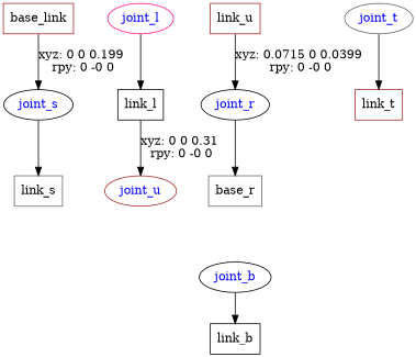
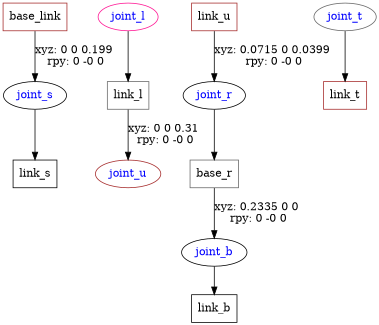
  digraph {
    node [color=black shape=box]
    n1 [color=brown label=base_link]
    joint_s [fontcolor=blue shape=ellipse]
-   n3 [color=gray40 label=link_s]
+   n3 [label=link_s]
    joint_l [color=deeppink fontcolor=blue shape=ellipse]
-   n5 [label=link_l]
+   n5 [color=gray40 label=link_l]
    joint_u [color=brown fontcolor=blue shape=ellipse]
    n7 [color=brown label=link_u]
    joint_r [fontcolor=blue shape=ellipse]
    n9 [color=gray40 label=base_r]
    joint_b [fontcolor=blue shape=ellipse]
    n11 [label=link_b]
    joint_t [color=gray40 fontcolor=blue shape=ellipse]
    n13 [color=brown label=link_t]
    n1 -> joint_s [label="xyz: 0 0 0.199 \nrpy: 0 -0 0"]
    joint_s -> n3
    joint_l -> n5
    n5 -> joint_u [label="xyz: 0 0 0.31 \nrpy: 0 -0 0"]
    n7 -> joint_r [label="xyz: 0.0715 0 0.0399 \nrpy: 0 -0 0"]
    joint_r -> n9
+   n9 -> joint_b [label="xyz: 0.2335 0 0 \nrpy: 0 -0 0"]
    joint_b -> n11
    joint_t -> n13
  }
